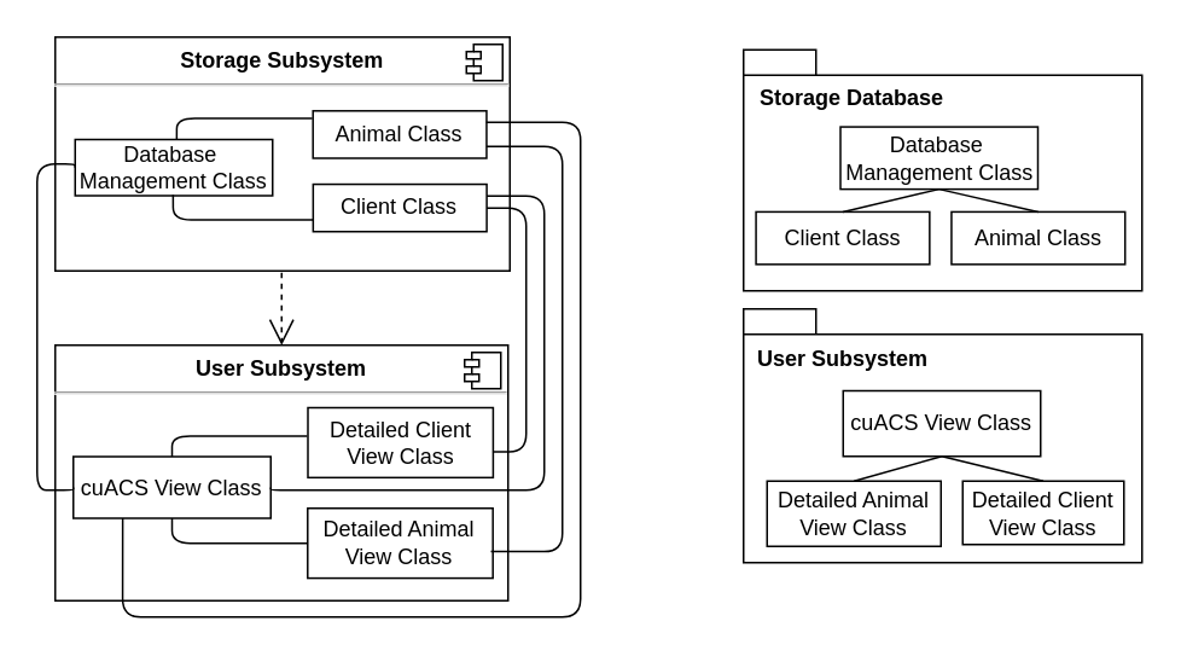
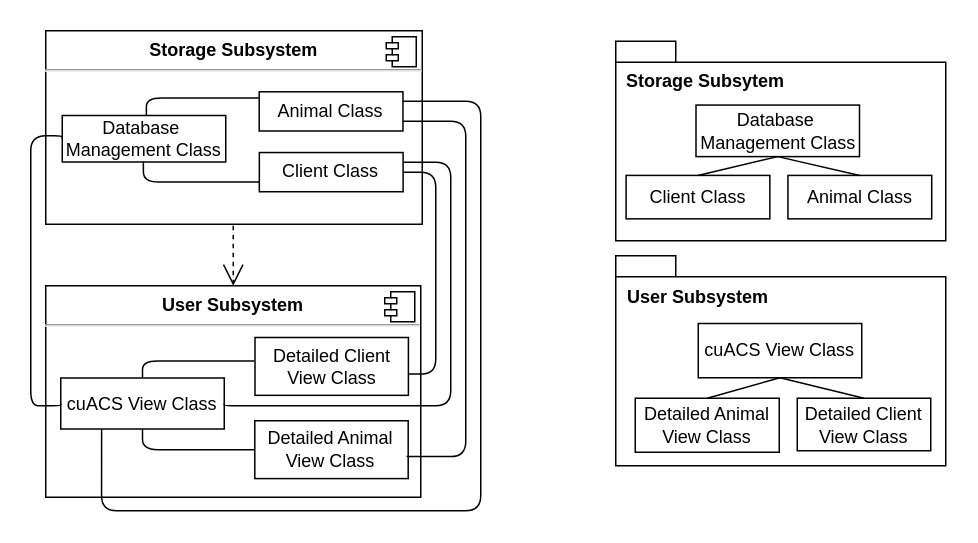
  <mxCell id="0" />
  <mxCell id="1" parent="0" />
  <mxCell id="2" value="&lt;p style=&quot;margin: 0px ; margin-top: 6px ; text-align: center&quot;&gt;&lt;b&gt;Storage Subsystem&lt;/b&gt;&lt;/p&gt;&lt;hr&gt;&lt;p style=&quot;margin: 0px ; margin-left: 8px&quot;&gt;&lt;br&gt;&lt;/p&gt;" style="align=left;overflow=fill;html=1;" vertex="1" parent="1"><mxGeometry x="30" y="20" width="251" height="129" as="geometry" /></mxCell>
  <mxCell id="3" value="" style="shape=component;jettyWidth=8;jettyHeight=4;" vertex="1" parent="2"><mxGeometry x="1" width="20" height="20" relative="1" as="geometry"><mxPoint x="-24" y="4" as="offset" /></mxGeometry></mxCell>
  <mxCell id="4" value="&lt;span&gt;Database&amp;nbsp;&lt;/span&gt;&lt;br&gt;&lt;span&gt;Management Class&lt;/span&gt;" style="rounded=0;whiteSpace=wrap;html=1;" vertex="1" parent="2"><mxGeometry x="11" y="56.5" width="109" height="31" as="geometry" /></mxCell>
  <mxCell id="5" value="Client Class&lt;br&gt;" style="rounded=0;whiteSpace=wrap;html=1;" vertex="1" parent="2"><mxGeometry x="142.394" y="81.201" width="95.836" height="26.127" as="geometry" /></mxCell>
  <mxCell id="6" value="&lt;br&gt;&lt;br&gt;" style="endArrow=open;endSize=12;dashed=1;html=1;entryX=0.5;entryY=0;entryDx=0;entryDy=0;" edge="1" parent="2" target="14"><mxGeometry width="160" relative="1" as="geometry"><mxPoint x="125" y="130" as="sourcePoint" /><mxPoint x="130.071" y="154.643" as="targetPoint" /></mxGeometry></mxCell>
  <mxCell id="7" value="Animal Class&lt;br&gt;" style="rounded=0;whiteSpace=wrap;html=1;" vertex="1" parent="2"><mxGeometry x="142.299" y="40.701" width="95.836" height="26.127" as="geometry" /></mxCell>
  <mxCell id="8" value="" style="endArrow=none;html=1;edgeStyle=orthogonalEdgeStyle;exitX=0.5;exitY=0;exitDx=0;exitDy=0;entryX=0;entryY=0.25;entryDx=0;entryDy=0;" edge="1" parent="2"><mxGeometry relative="1" as="geometry"><mxPoint x="67.071" y="56.286" as="sourcePoint" /><mxPoint x="141.929" y="44.857" as="targetPoint" /><Array as="points"><mxPoint x="67.5" y="45" /></Array></mxGeometry></mxCell>
  <mxCell id="9" value="" style="resizable=0;html=1;align=left;verticalAlign=bottom;labelBackgroundColor=#ffffff;fontSize=10;" connectable="0" vertex="1" parent="8"><mxGeometry x="-1" relative="1" as="geometry" /></mxCell>
  <mxCell id="10" value="" style="resizable=0;html=1;align=right;verticalAlign=bottom;labelBackgroundColor=#ffffff;fontSize=10;" connectable="0" vertex="1" parent="8"><mxGeometry x="1" relative="1" as="geometry" /></mxCell>
  <mxCell id="11" value="" style="endArrow=none;html=1;edgeStyle=orthogonalEdgeStyle;exitX=0.5;exitY=1;exitDx=0;exitDy=0;entryX=0;entryY=0.75;entryDx=0;entryDy=0;" edge="1" parent="2" target="5"><mxGeometry relative="1" as="geometry"><mxPoint x="65.071" y="87.071" as="sourcePoint" /><mxPoint x="130" y="101" as="targetPoint" /><Array as="points"><mxPoint x="65" y="101" /></Array></mxGeometry></mxCell>
  <mxCell id="12" value="" style="resizable=0;html=1;align=left;verticalAlign=bottom;labelBackgroundColor=#ffffff;fontSize=10;" connectable="0" vertex="1" parent="11"><mxGeometry x="-1" relative="1" as="geometry" /></mxCell>
  <mxCell id="13" value="" style="resizable=0;html=1;align=right;verticalAlign=bottom;labelBackgroundColor=#ffffff;fontSize=10;" connectable="0" vertex="1" parent="11"><mxGeometry x="1" relative="1" as="geometry" /></mxCell>
  <mxCell id="14" value="&lt;p style=&quot;margin: 0px ; margin-top: 6px ; text-align: center&quot;&gt;&lt;b&gt;User Subsystem&lt;/b&gt;&lt;/p&gt;&lt;hr&gt;&lt;p style=&quot;margin: 0px ; margin-left: 8px&quot;&gt;&lt;br&gt;&lt;/p&gt;" style="align=left;overflow=fill;html=1;" vertex="1" parent="1"><mxGeometry x="30" y="190" width="250" height="141" as="geometry" /></mxCell>
  <mxCell id="15" value="" style="shape=component;jettyWidth=8;jettyHeight=4;" vertex="1" parent="14"><mxGeometry x="1" width="20" height="20" relative="1" as="geometry"><mxPoint x="-24" y="4" as="offset" /></mxGeometry></mxCell>
  <mxCell id="16" value="cuACS View Class&lt;br&gt;" style="rounded=0;whiteSpace=wrap;html=1;" vertex="1" parent="14"><mxGeometry x="10" y="61.5" width="109" height="34" as="geometry" /></mxCell>
  <mxCell id="17" value="Detailed Animal View Class&lt;br&gt;" style="rounded=0;whiteSpace=wrap;html=1;" vertex="1" parent="14"><mxGeometry x="139.364" y="90" width="102.273" height="38.564" as="geometry" /></mxCell>
  <mxCell id="18" value="Detailed Client View Class&lt;br&gt;" style="rounded=0;whiteSpace=wrap;html=1;" vertex="1" parent="14"><mxGeometry x="139.5" y="34.5" width="102.273" height="38.564" as="geometry" /></mxCell>
  <mxCell id="19" value="" style="endArrow=none;html=1;edgeStyle=orthogonalEdgeStyle;exitX=0.5;exitY=0;exitDx=0;exitDy=0;entryX=-0.004;entryY=0.407;entryDx=0;entryDy=0;entryPerimeter=0;" edge="1" parent="14" source="16" target="18"><mxGeometry relative="1" as="geometry"><mxPoint x="40" y="50" as="sourcePoint" /><mxPoint x="120" y="50" as="targetPoint" /><Array as="points"><mxPoint x="64" y="50" /></Array></mxGeometry></mxCell>
  <mxCell id="20" value="" style="resizable=0;html=1;align=left;verticalAlign=bottom;labelBackgroundColor=#ffffff;fontSize=10;" connectable="0" vertex="1" parent="19"><mxGeometry x="-1" relative="1" as="geometry" /></mxCell>
  <mxCell id="21" value="" style="resizable=0;html=1;align=right;verticalAlign=bottom;labelBackgroundColor=#ffffff;fontSize=10;" connectable="0" vertex="1" parent="19"><mxGeometry x="1" relative="1" as="geometry" /></mxCell>
  <mxCell id="22" value="" style="endArrow=none;html=1;edgeStyle=orthogonalEdgeStyle;entryX=0;entryY=0.5;entryDx=0;entryDy=0;exitX=0.5;exitY=1;exitDx=0;exitDy=0;" edge="1" parent="14" source="16" target="17"><mxGeometry relative="1" as="geometry"><mxPoint x="80" y="119" as="sourcePoint" /><mxPoint x="120" y="120" as="targetPoint" /><Array as="points"><mxPoint x="65" y="109" /></Array></mxGeometry></mxCell>
  <mxCell id="23" value="" style="resizable=0;html=1;align=left;verticalAlign=bottom;labelBackgroundColor=#ffffff;fontSize=10;" connectable="0" vertex="1" parent="22"><mxGeometry x="-1" relative="1" as="geometry" /></mxCell>
  <mxCell id="24" value="" style="resizable=0;html=1;align=right;verticalAlign=bottom;labelBackgroundColor=#ffffff;fontSize=10;" connectable="0" vertex="1" parent="22"><mxGeometry x="1" relative="1" as="geometry" /></mxCell>
  <mxCell id="25" value="" style="endArrow=none;html=1;edgeStyle=orthogonalEdgeStyle;entryX=1;entryY=0.5;entryDx=0;entryDy=0;exitX=0.997;exitY=0.629;exitDx=0;exitDy=0;exitPerimeter=0;" edge="1" parent="1" source="18" target="5"><mxGeometry relative="1" as="geometry"><mxPoint x="290" y="249" as="sourcePoint" /><mxPoint x="280" y="170" as="targetPoint" /><Array as="points"><mxPoint x="290" y="249" /><mxPoint x="290" y="114" /></Array></mxGeometry></mxCell>
  <mxCell id="26" value="" style="resizable=0;html=1;align=left;verticalAlign=bottom;labelBackgroundColor=#ffffff;fontSize=10;" connectable="0" vertex="1" parent="25"><mxGeometry x="-1" relative="1" as="geometry" /></mxCell>
  <mxCell id="27" value="" style="resizable=0;html=1;align=right;verticalAlign=bottom;labelBackgroundColor=#ffffff;fontSize=10;" connectable="0" vertex="1" parent="25"><mxGeometry x="1" relative="1" as="geometry" /></mxCell>
  <mxCell id="28" value="" style="endArrow=none;html=1;edgeStyle=orthogonalEdgeStyle;exitX=0.989;exitY=0.619;exitDx=0;exitDy=0;exitPerimeter=0;entryX=1;entryY=0.75;entryDx=0;entryDy=0;" edge="1" parent="1" source="17" target="7"><mxGeometry relative="1" as="geometry"><mxPoint x="303.214" y="304.5" as="sourcePoint" /><mxPoint x="300" y="80" as="targetPoint" /><Array as="points"><mxPoint x="310" y="304" /><mxPoint x="310" y="80" /></Array></mxGeometry></mxCell>
  <mxCell id="29" value="" style="resizable=0;html=1;align=left;verticalAlign=bottom;labelBackgroundColor=#ffffff;fontSize=10;" connectable="0" vertex="1" parent="28"><mxGeometry x="-1" relative="1" as="geometry" /></mxCell>
  <mxCell id="30" value="" style="resizable=0;html=1;align=right;verticalAlign=bottom;labelBackgroundColor=#ffffff;fontSize=10;" connectable="0" vertex="1" parent="28"><mxGeometry x="1" relative="1" as="geometry" /></mxCell>
  <mxCell id="31" value="" style="endArrow=none;html=1;edgeStyle=orthogonalEdgeStyle;exitX=0;exitY=0.5;exitDx=0;exitDy=0;entryX=0;entryY=0.5;entryDx=0;entryDy=0;" edge="1" parent="1" source="16" target="4"><mxGeometry relative="1" as="geometry"><mxPoint x="19" y="270" as="sourcePoint" /><mxPoint x="19" y="90" as="targetPoint" /><Array as="points"><mxPoint x="40" y="270" /><mxPoint x="20" y="270" /><mxPoint x="20" y="90" /><mxPoint x="41" y="90" /></Array></mxGeometry></mxCell>
  <mxCell id="32" value="" style="resizable=0;html=1;align=left;verticalAlign=bottom;labelBackgroundColor=#ffffff;fontSize=10;" connectable="0" vertex="1" parent="31"><mxGeometry x="-1" relative="1" as="geometry" /></mxCell>
  <mxCell id="33" value="" style="resizable=0;html=1;align=right;verticalAlign=bottom;labelBackgroundColor=#ffffff;fontSize=10;" connectable="0" vertex="1" parent="31"><mxGeometry x="1" relative="1" as="geometry" /></mxCell>
  <mxCell id="34" value="" style="group" vertex="1" connectable="0" parent="1"><mxGeometry x="410" y="27" width="220" height="133" as="geometry" /></mxCell>
  <mxCell id="35" value="" style="shape=folder;fontStyle=1;spacingTop=10;tabWidth=40;tabHeight=14;tabPosition=left;html=1;" vertex="1" parent="34"><mxGeometry width="220" height="133" as="geometry" /></mxCell>
- <mxCell id="36" value="&lt;b&gt;Storage Database&lt;/b&gt;" style="text;html=1;strokeColor=none;fillColor=none;align=center;verticalAlign=middle;whiteSpace=wrap;rounded=0;" vertex="1" parent="34"><mxGeometry y="16" width="120" height="22" as="geometry" /></mxCell>
+ <mxCell id="36" value="&lt;b&gt;Storage Subsytem&lt;/b&gt;" style="text;html=1;strokeColor=none;fillColor=none;align=center;verticalAlign=middle;whiteSpace=wrap;rounded=0;" vertex="1" parent="34"><mxGeometry y="16" width="120" height="22" as="geometry" /></mxCell>
  <mxCell id="37" value="&lt;span&gt;Database&amp;nbsp;&lt;/span&gt;&lt;br&gt;&lt;span&gt;Management Class&lt;/span&gt;" style="rounded=0;whiteSpace=wrap;html=1;" vertex="1" parent="34"><mxGeometry x="53.5" y="42.55" width="109" height="34.358" as="geometry" /></mxCell>
  <mxCell id="38" value="Animal Class&lt;br&gt;" style="rounded=0;whiteSpace=wrap;html=1;" vertex="1" parent="34"><mxGeometry x="114.799" y="89.444" width="95.836" height="28.957" as="geometry" /></mxCell>
  <mxCell id="39" value="Client Class&lt;br&gt;" style="rounded=0;whiteSpace=wrap;html=1;" vertex="1" parent="34"><mxGeometry x="6.894" y="89.444" width="95.836" height="28.957" as="geometry" /></mxCell>
  <mxCell id="40" value="" style="endArrow=none;html=1;entryX=0.5;entryY=1;entryDx=0;entryDy=0;exitX=0.5;exitY=0;exitDx=0;exitDy=0;" edge="1" parent="34" source="39" target="37"><mxGeometry width="50" height="50" relative="1" as="geometry"><mxPoint x="-80" y="183" as="sourcePoint" /><mxPoint x="-30" y="133" as="targetPoint" /></mxGeometry></mxCell>
  <mxCell id="41" value="" style="endArrow=none;html=1;entryX=0.5;entryY=0;entryDx=0;entryDy=0;exitX=0.5;exitY=1;exitDx=0;exitDy=0;" edge="1" parent="34" source="37" target="38"><mxGeometry width="50" height="50" relative="1" as="geometry"><mxPoint x="74.707" y="109.39" as="sourcePoint" /><mxPoint x="127.878" y="96.707" as="targetPoint" /></mxGeometry></mxCell>
  <mxCell id="42" value="" style="group" vertex="1" connectable="0" parent="1"><mxGeometry x="410" y="170" width="220" height="140" as="geometry" /></mxCell>
  <mxCell id="43" value="" style="shape=folder;fontStyle=1;spacingTop=10;tabWidth=40;tabHeight=14;tabPosition=left;html=1;" vertex="1" parent="42"><mxGeometry width="220" height="140" as="geometry" /></mxCell>
  <mxCell id="44" value="&lt;b&gt;User Subsystem&lt;/b&gt;" style="text;html=1;strokeColor=none;fillColor=none;align=center;verticalAlign=middle;whiteSpace=wrap;rounded=0;" vertex="1" parent="42"><mxGeometry y="16.333" width="110" height="23.333" as="geometry" /></mxCell>
  <mxCell id="45" value="cuACS View Class&lt;br&gt;" style="rounded=0;whiteSpace=wrap;html=1;" vertex="1" parent="42"><mxGeometry x="55" y="45.167" width="109" height="36.167" as="geometry" /></mxCell>
  <mxCell id="46" value="Detailed Client View Class&lt;br&gt;" style="rounded=0;whiteSpace=wrap;html=1;" vertex="1" parent="42"><mxGeometry x="121" y="95" width="89" height="35" as="geometry" /></mxCell>
  <mxCell id="47" value="Detailed Animal View Class&lt;br&gt;" style="rounded=0;whiteSpace=wrap;html=1;" vertex="1" parent="42"><mxGeometry x="13" y="95" width="96" height="36" as="geometry" /></mxCell>
  <mxCell id="48" value="" style="endArrow=none;html=1;entryX=0.5;entryY=1;entryDx=0;entryDy=0;exitX=0.5;exitY=0;exitDx=0;exitDy=0;" edge="1" parent="42" source="47" target="45"><mxGeometry width="50" height="50" relative="1" as="geometry"><mxPoint x="49.707" y="92.89" as="sourcePoint" /><mxPoint x="102.878" y="80.207" as="targetPoint" /></mxGeometry></mxCell>
  <mxCell id="49" value="" style="endArrow=none;html=1;entryX=0.5;entryY=1;entryDx=0;entryDy=0;exitX=0.5;exitY=0;exitDx=0;exitDy=0;" edge="1" parent="42" source="46" target="45"><mxGeometry width="50" height="50" relative="1" as="geometry"><mxPoint x="110.207" y="82.89" as="sourcePoint" /><mxPoint x="163.378" y="70.207" as="targetPoint" /></mxGeometry></mxCell>
  <mxCell id="50" value="" style="endArrow=none;html=1;edgeStyle=orthogonalEdgeStyle;entryX=1;entryY=0.25;entryDx=0;entryDy=0;exitX=1;exitY=0.5;exitDx=0;exitDy=0;" edge="1" parent="1" source="16" target="5"><mxGeometry relative="1" as="geometry"><mxPoint x="288" y="270" as="sourcePoint" /><mxPoint x="288.19" y="107.476" as="targetPoint" /><Array as="points"><mxPoint x="149" y="270" /><mxPoint x="300" y="270" /><mxPoint x="300" y="108" /></Array></mxGeometry></mxCell>
  <mxCell id="51" value="" style="resizable=0;html=1;align=left;verticalAlign=bottom;labelBackgroundColor=#ffffff;fontSize=10;" connectable="0" vertex="1" parent="50"><mxGeometry x="-1" relative="1" as="geometry" /></mxCell>
  <mxCell id="52" value="" style="resizable=0;html=1;align=right;verticalAlign=bottom;labelBackgroundColor=#ffffff;fontSize=10;" connectable="0" vertex="1" parent="50"><mxGeometry x="1" relative="1" as="geometry" /></mxCell>
  <mxCell id="53" value="" style="endArrow=none;html=1;edgeStyle=orthogonalEdgeStyle;exitX=0.25;exitY=1;exitDx=0;exitDy=0;" edge="1" parent="1" source="16"><mxGeometry relative="1" as="geometry"><mxPoint x="70" y="340" as="sourcePoint" /><mxPoint x="268" y="67" as="targetPoint" /><Array as="points"><mxPoint x="67" y="340" /><mxPoint x="320" y="340" /><mxPoint x="320" y="67" /></Array></mxGeometry></mxCell>
  <mxCell id="54" value="" style="resizable=0;html=1;align=left;verticalAlign=bottom;labelBackgroundColor=#ffffff;fontSize=10;" connectable="0" vertex="1" parent="53"><mxGeometry x="-1" relative="1" as="geometry" /></mxCell>
  <mxCell id="55" value="" style="resizable=0;html=1;align=right;verticalAlign=bottom;labelBackgroundColor=#ffffff;fontSize=10;" connectable="0" vertex="1" parent="53"><mxGeometry x="1" relative="1" as="geometry" /></mxCell>
